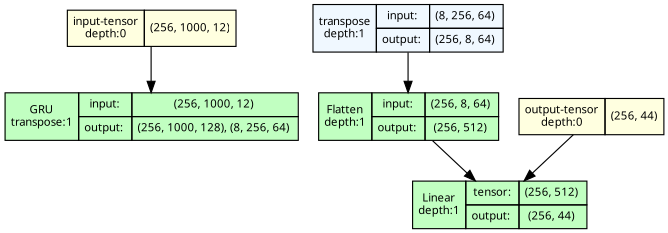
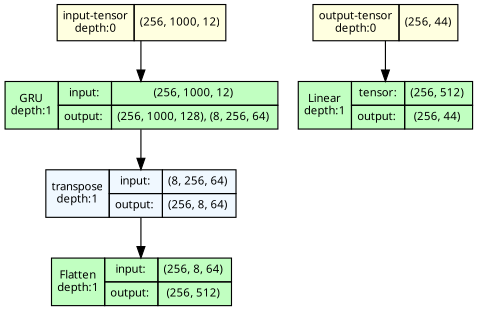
  strict digraph {
    ordering=in
    rankdir=TB
    node [align=left fillcolor=darkseagreen1 fontname="Linux libertine" fontsize=10 margin=0 ranksep=0.1 shape=plaintext style=filled]
    edge [fontsize=10]
    n1 [fillcolor=lightyellow height=0.2 label=<                     <TABLE BORDER="0" CELLBORDER="1"                     CELLSPACING="0" CELLPADDING="4">                         <TR><TD>input-tensor<BR/>depth:0</TD><TD>(256, 1000, 12)</TD></TR>                     </TABLE>>]
-   n2 [height=0.2 label=<                     <TABLE BORDER="0" CELLBORDER="1"                     CELLSPACING="0" CELLPADDING="4">                     <TR>                         <TD ROWSPAN="2">GRU<BR/>transpose:1</TD>                         <TD COLSPAN="2">input:</TD>                         <TD COLSPAN="2">(256, 1000, 12) </TD>                     </TR>                     <TR>                         <TD COLSPAN="2">output: </TD>                         <TD COLSPAN="2">(256, 1000, 128), (8, 256, 64) </TD>                     </TR>                     </TABLE>>]
+   n2 [height=0.2 label=<                     <TABLE BORDER="0" CELLBORDER="1"                     CELLSPACING="0" CELLPADDING="4">                     <TR>                         <TD ROWSPAN="2">GRU<BR/>depth:1</TD>                         <TD COLSPAN="2">input:</TD>                         <TD COLSPAN="2">(256, 1000, 12) </TD>                     </TR>                     <TR>                         <TD COLSPAN="2">output: </TD>                         <TD COLSPAN="2">(256, 1000, 128), (8, 256, 64) </TD>                     </TR>                     </TABLE>>]
    n3 [fillcolor=aliceblue height=0.2 label=<                     <TABLE BORDER="0" CELLBORDER="1"                     CELLSPACING="0" CELLPADDING="4">                     <TR>                         <TD ROWSPAN="2">transpose<BR/>depth:1</TD>                         <TD COLSPAN="2">input:</TD>                         <TD COLSPAN="2">(8, 256, 64) </TD>                     </TR>                     <TR>                         <TD COLSPAN="2">output: </TD>                         <TD COLSPAN="2">(256, 8, 64) </TD>                     </TR>                     </TABLE>>]
    n4 [height=0.2 label=<                     <TABLE BORDER="0" CELLBORDER="1"                     CELLSPACING="0" CELLPADDING="4">                     <TR>                         <TD ROWSPAN="2">Flatten<BR/>depth:1</TD>                         <TD COLSPAN="2">input:</TD>                         <TD COLSPAN="2">(256, 8, 64) </TD>                     </TR>                     <TR>                         <TD COLSPAN="2">output: </TD>                         <TD COLSPAN="2">(256, 512) </TD>                     </TR>                     </TABLE>>]
    n5 [height=0.2 label=<                     <TABLE BORDER="0" CELLBORDER="1"                     CELLSPACING="0" CELLPADDING="4">                     <TR>                         <TD ROWSPAN="2">Linear<BR/>depth:1</TD>                         <TD COLSPAN="2">tensor:</TD>                         <TD COLSPAN="2">(256, 512) </TD>                     </TR>                     <TR>                         <TD COLSPAN="2">output: </TD>                         <TD COLSPAN="2">(256, 44) </TD>                     </TR>                     </TABLE>>]
    n6 [fillcolor=lightyellow height=0.2 label=<                     <TABLE BORDER="0" CELLBORDER="1"                     CELLSPACING="0" CELLPADDING="4">                         <TR><TD>output-tensor<BR/>depth:0</TD><TD>(256, 44)</TD></TR>                     </TABLE>>]
    n1 -> n2
+   n2 -> n3
    n3 -> n4
-   n4 -> n5
    n6 -> n5
  }
